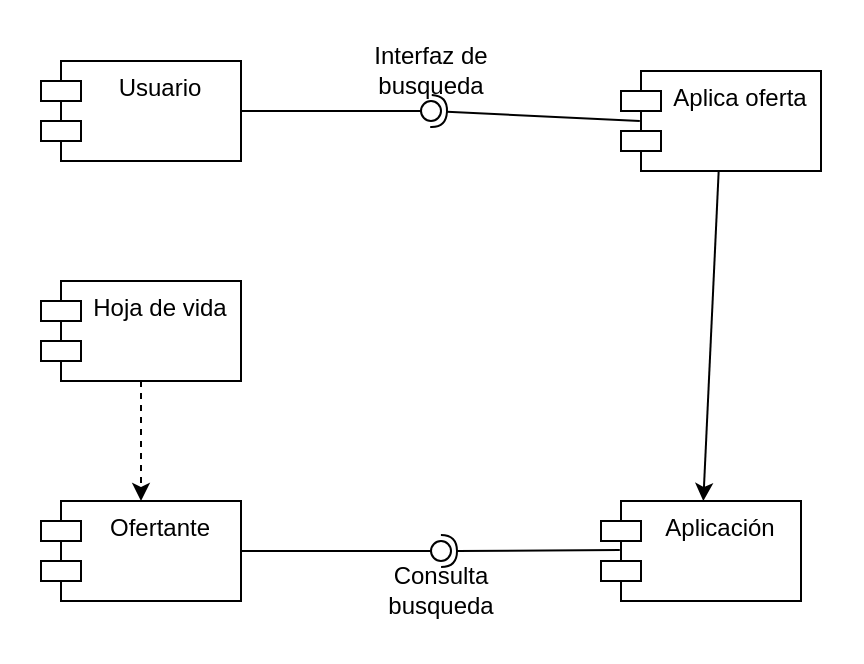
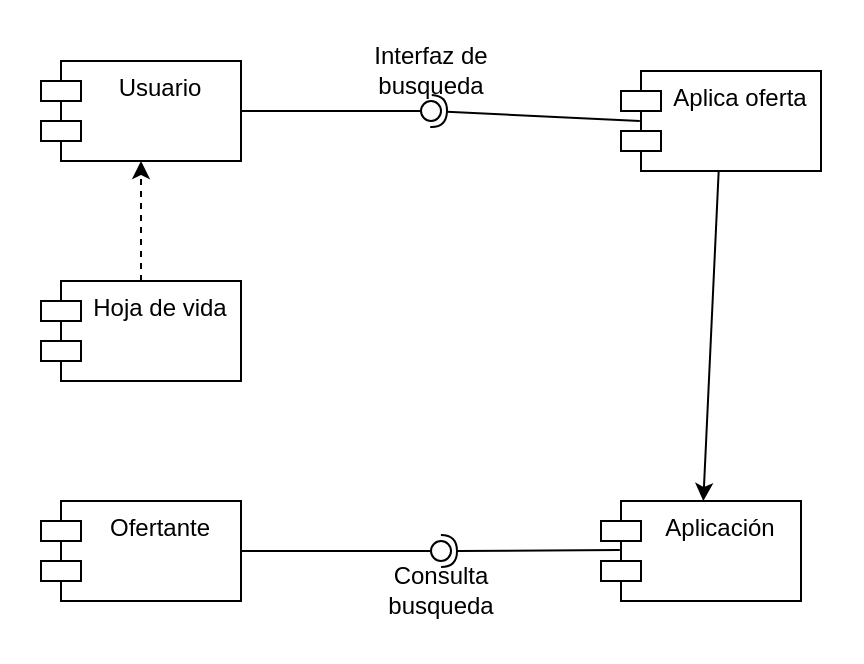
  <mxCell id="0" />
  <mxCell id="1" parent="0" />
- <mxCell id="2" style="rounded=0;orthogonalLoop=1;jettySize=auto;html=1;dashed=1;" edge="1" parent="1" source="3" target="11"><mxGeometry relative="1" as="geometry" /></mxCell>
+ <mxCell id="2" style="rounded=0;orthogonalLoop=1;jettySize=auto;html=1;entryX=0.5;entryY=1;entryDx=0;entryDy=0;dashed=1;" edge="1" parent="1" source="3" target="4"><mxGeometry relative="1" as="geometry" /></mxCell>
  <mxCell id="3" value="Hoja de vida" style="shape=module;align=left;spacingLeft=20;align=center;verticalAlign=top;" vertex="1" parent="1"><mxGeometry x="20" y="140" width="100" height="50" as="geometry" /></mxCell>
  <mxCell id="4" value="Usuario" style="shape=module;align=left;spacingLeft=20;align=center;verticalAlign=top;" vertex="1" parent="1"><mxGeometry x="20" y="30" width="100" height="50" as="geometry" /></mxCell>
  <mxCell id="5" style="edgeStyle=none;rounded=0;orthogonalLoop=1;jettySize=auto;html=1;" edge="1" parent="1" source="6" target="12"><mxGeometry relative="1" as="geometry" /></mxCell>
  <mxCell id="6" value="Aplica oferta" style="shape=module;align=left;spacingLeft=20;align=center;verticalAlign=top;" vertex="1" parent="1"><mxGeometry x="310" y="35" width="100" height="50" as="geometry" /></mxCell>
  <mxCell id="7" value="" style="rounded=0;orthogonalLoop=1;jettySize=auto;html=1;endArrow=none;endFill=0;exitX=1;exitY=0.5;exitDx=0;exitDy=0;" edge="1" target="9" parent="1" source="4"><mxGeometry relative="1" as="geometry"><mxPoint x="220" y="55" as="sourcePoint" /></mxGeometry></mxCell>
  <mxCell id="8" value="" style="rounded=0;orthogonalLoop=1;jettySize=auto;html=1;endArrow=halfCircle;endFill=0;entryX=0.5;entryY=0.5;entryDx=0;entryDy=0;endSize=6;strokeWidth=1;exitX=0.094;exitY=0.501;exitDx=0;exitDy=0;exitPerimeter=0;" edge="1" target="9" parent="1" source="6"><mxGeometry relative="1" as="geometry"><mxPoint x="260" y="55" as="sourcePoint" /></mxGeometry></mxCell>
  <mxCell id="9" value="" style="ellipse;whiteSpace=wrap;html=1;fontFamily=Helvetica;fontSize=12;fontColor=#000000;align=center;strokeColor=#000000;fillColor=#ffffff;points=[];aspect=fixed;resizable=0;" vertex="1" parent="1"><mxGeometry x="210" y="50" width="10" height="10" as="geometry" /></mxCell>
  <mxCell id="10" value="Interfaz de &lt;br&gt;busqueda" style="text;html=1;align=center;verticalAlign=middle;resizable=0;points=[];autosize=1;" vertex="1" parent="1"><mxGeometry x="180" y="20" width="70" height="30" as="geometry" /></mxCell>
  <mxCell id="11" value="Ofertante" style="shape=module;align=left;spacingLeft=20;align=center;verticalAlign=top;" vertex="1" parent="1"><mxGeometry x="20" y="250" width="100" height="50" as="geometry" /></mxCell>
  <mxCell id="12" value="Aplicación" style="shape=module;align=left;spacingLeft=20;align=center;verticalAlign=top;" vertex="1" parent="1"><mxGeometry x="300" y="250" width="100" height="50" as="geometry" /></mxCell>
  <mxCell id="13" value="" style="rounded=0;orthogonalLoop=1;jettySize=auto;html=1;endArrow=none;endFill=0;" edge="1" target="15" parent="1" source="11"><mxGeometry relative="1" as="geometry"><mxPoint x="200" y="275" as="sourcePoint" /></mxGeometry></mxCell>
  <mxCell id="14" value="" style="rounded=0;orthogonalLoop=1;jettySize=auto;html=1;endArrow=halfCircle;endFill=0;entryX=0.5;entryY=0.5;entryDx=0;entryDy=0;endSize=6;strokeWidth=1;exitX=0.094;exitY=0.491;exitDx=0;exitDy=0;exitPerimeter=0;" edge="1" target="15" parent="1" source="12"><mxGeometry relative="1" as="geometry"><mxPoint x="240" y="275" as="sourcePoint" /></mxGeometry></mxCell>
  <mxCell id="15" value="" style="ellipse;whiteSpace=wrap;html=1;fontFamily=Helvetica;fontSize=12;fontColor=#000000;align=center;strokeColor=#000000;fillColor=#ffffff;points=[];aspect=fixed;resizable=0;" vertex="1" parent="1"><mxGeometry x="215" y="270" width="10" height="10" as="geometry" /></mxCell>
  <mxCell id="16" value="Consulta &lt;br&gt;busqueda" style="text;html=1;align=center;verticalAlign=middle;resizable=0;points=[];autosize=1;" vertex="1" parent="1"><mxGeometry x="180" y="280" width="80" height="30" as="geometry" /></mxCell>
